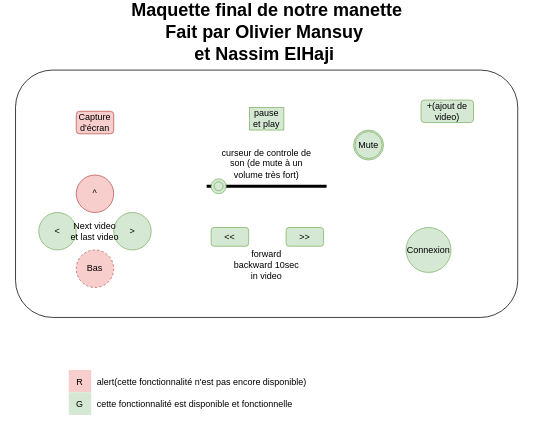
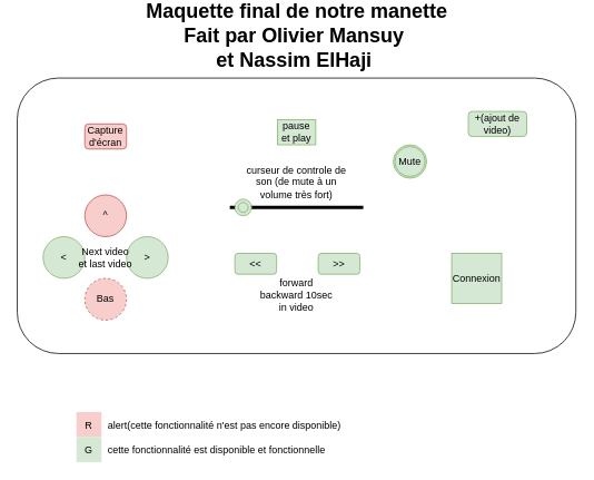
  <mxCell id="0" />
  <mxCell id="1" parent="0" />
  <mxCell id="2" value="" style="rounded=1;whiteSpace=wrap;html=1;" vertex="1" parent="1"><mxGeometry x="20" y="90" width="670" height="330" as="geometry" /></mxCell>
- <mxCell id="3" value="Connexion" style="ellipse;whiteSpace=wrap;html=1;aspect=fixed;fillColor=#d5e8d4;strokeColor=#82b366;" vertex="1" parent="1"><mxGeometry x="541" y="300" width="60" height="60" as="geometry" /></mxCell>
+ <mxCell id="3" value="Connexion" style="whiteSpace=wrap;html=1;aspect=fixed;fillColor=#d5e8d4;strokeColor=#82b366;rounded=0;" vertex="1" parent="1"><mxGeometry x="541" y="300" width="60" height="60" as="geometry" /></mxCell>
  <mxCell id="4" value="Bas" style="ellipse;whiteSpace=wrap;html=1;aspect=fixed;fillColor=#f8cecc;strokeColor=#b85450;dashed=1;" vertex="1" parent="1"><mxGeometry x="101" y="330" width="50" height="50" as="geometry" /></mxCell>
  <mxCell id="5" value="&amp;gt;" style="ellipse;whiteSpace=wrap;html=1;aspect=fixed;fillColor=#d5e8d4;strokeColor=#82b366;" vertex="1" parent="1"><mxGeometry x="151" y="280" width="50" height="50" as="geometry" /></mxCell>
  <mxCell id="6" value="&amp;lt;" style="ellipse;whiteSpace=wrap;html=1;aspect=fixed;fillColor=#d5e8d4;strokeColor=#82b366;" vertex="1" parent="1"><mxGeometry x="51" y="280" width="50" height="50" as="geometry" /></mxCell>
  <mxCell id="7" value="^" style="ellipse;whiteSpace=wrap;html=1;aspect=fixed;fillColor=#f8cecc;strokeColor=#b85450;" vertex="1" parent="1"><mxGeometry x="101" y="230" width="50" height="50" as="geometry" /></mxCell>
  <mxCell id="8" value="+(ajout de video)" style="rounded=1;whiteSpace=wrap;html=1;fillColor=#d5e8d4;strokeColor=#82b366;" vertex="1" parent="1"><mxGeometry x="561" y="130" width="70" height="30" as="geometry" /></mxCell>
  <mxCell id="9" value="Capture d'écran" style="rounded=1;whiteSpace=wrap;html=1;fillColor=#f8cecc;strokeColor=#b85450;" vertex="1" parent="1"><mxGeometry x="101" y="145" width="50" height="30" as="geometry" /></mxCell>
  <mxCell id="10" value="&amp;lt;&amp;lt;" style="rounded=1;whiteSpace=wrap;html=1;fillColor=#d5e8d4;strokeColor=#82b366;" vertex="1" parent="1"><mxGeometry x="281" y="300" width="50" height="25" as="geometry" /></mxCell>
  <mxCell id="11" value="&amp;gt;&amp;gt;" style="rounded=1;whiteSpace=wrap;html=1;fillColor=#d5e8d4;strokeColor=#82b366;" vertex="1" parent="1"><mxGeometry x="381" y="300" width="50" height="25" as="geometry" /></mxCell>
  <mxCell id="12" value="pause et play" style="rounded=0;whiteSpace=wrap;html=1;fillColor=#d5e8d4;strokeColor=#82b366;" vertex="1" parent="1"><mxGeometry x="332" y="140" width="46" height="30" as="geometry" /></mxCell>
  <mxCell id="13" value="Maquette final de notre manette&lt;div&gt;Fait par Olivier Mansuy&amp;nbsp;&lt;/div&gt;&lt;div&gt;et Nassim ElHaji&amp;nbsp;&lt;/div&gt;" style="text;strokeColor=none;fillColor=none;html=1;fontSize=24;fontStyle=1;verticalAlign=middle;align=center;" vertex="1" parent="1"><mxGeometry x="305" y="20" width="100" height="40" as="geometry" /></mxCell>
  <mxCell id="14" value="" style="shape=table;startSize=0;container=1;collapsible=1;childLayout=tableLayout;fixedRows=1;rowLines=0;fontStyle=0;align=center;resizeLast=1;strokeColor=none;fillColor=none;collapsible=0;whiteSpace=wrap;html=1;" vertex="1" parent="1"><mxGeometry x="91" y="490" width="390" height="30" as="geometry" /></mxCell>
  <mxCell id="15" value="" style="shape=tableRow;horizontal=0;startSize=0;swimlaneHead=0;swimlaneBody=0;fillColor=none;collapsible=0;dropTarget=0;points=[[0,0.5],[1,0.5]];portConstraint=eastwest;top=0;left=0;right=0;bottom=0;" vertex="1" parent="14"><mxGeometry width="390" height="30" as="geometry" /></mxCell>
  <mxCell id="16" value="R" style="shape=partialRectangle;connectable=0;fillColor=#f8cecc;top=0;left=0;bottom=0;right=0;editable=1;overflow=hidden;strokeColor=#b85450;" vertex="1" parent="15"><mxGeometry width="30" height="30" as="geometry"><mxRectangle width="30" height="30" as="alternateBounds" /></mxGeometry></mxCell>
  <mxCell id="17" value="alert(cette fonctionnalité n'est pas encore disponible)" style="shape=partialRectangle;connectable=0;fillColor=none;top=0;left=0;bottom=0;right=0;align=left;spacingLeft=6;overflow=hidden;" vertex="1" parent="15"><mxGeometry x="30" width="360" height="30" as="geometry"><mxRectangle width="360" height="30" as="alternateBounds" /></mxGeometry></mxCell>
  <mxCell id="18" value="Mute" style="shape=ext;double=1;rounded=1;whiteSpace=wrap;html=1;arcSize=50;fillColor=#d5e8d4;strokeColor=#82b366;" vertex="1" parent="1"><mxGeometry x="471" y="170" width="40" height="40" as="geometry" /></mxCell>
  <mxCell id="19" value="" style="line;strokeWidth=4;html=1;perimeter=backbonePerimeter;points=[];outlineConnect=0;" vertex="1" parent="1"><mxGeometry x="275" y="240" width="160" height="10" as="geometry" /></mxCell>
  <mxCell id="20" value="" style="ellipse;shape=doubleEllipse;whiteSpace=wrap;html=1;aspect=fixed;fillColor=#d5e8d4;strokeColor=#82b366;" vertex="1" parent="1"><mxGeometry x="281" y="235" width="20" height="20" as="geometry" /></mxCell>
  <mxCell id="21" value="curseur de controle de son (de mute à un volume très fort)" style="text;html=1;align=center;verticalAlign=middle;whiteSpace=wrap;rounded=0;" vertex="1" parent="1"><mxGeometry x="290" y="200" width="130" height="30" as="geometry" /></mxCell>
  <mxCell id="22" value="Next video et last video" style="text;html=1;align=center;verticalAlign=middle;whiteSpace=wrap;rounded=0;" vertex="1" parent="1"><mxGeometry x="91" y="290" width="70" height="30" as="geometry" /></mxCell>
  <mxCell id="23" value="forward backward 10sec in video" style="text;html=1;align=center;verticalAlign=middle;whiteSpace=wrap;rounded=0;" vertex="1" parent="1"><mxGeometry x="310" y="320" width="90" height="60" as="geometry" /></mxCell>
  <mxCell id="24" value="" style="shape=table;startSize=0;container=1;collapsible=1;childLayout=tableLayout;fixedRows=1;rowLines=0;fontStyle=0;align=center;resizeLast=1;strokeColor=none;fillColor=none;collapsible=0;whiteSpace=wrap;html=1;" vertex="1" parent="1"><mxGeometry x="91" y="520" width="390" height="30" as="geometry" /></mxCell>
  <mxCell id="25" value="" style="shape=tableRow;horizontal=0;startSize=0;swimlaneHead=0;swimlaneBody=0;fillColor=none;collapsible=0;dropTarget=0;points=[[0,0.5],[1,0.5]];portConstraint=eastwest;top=0;left=0;right=0;bottom=0;" vertex="1" parent="24"><mxGeometry width="390" height="30" as="geometry" /></mxCell>
  <mxCell id="26" value="G" style="shape=partialRectangle;connectable=0;fillColor=#d5e8d4;top=0;left=0;bottom=0;right=0;editable=1;overflow=hidden;strokeColor=#82b366;" vertex="1" parent="25"><mxGeometry width="30" height="30" as="geometry"><mxRectangle width="30" height="30" as="alternateBounds" /></mxGeometry></mxCell>
  <mxCell id="27" value="cette fonctionnalité est disponible et fonctionnelle" style="shape=partialRectangle;connectable=0;fillColor=none;top=0;left=0;bottom=0;right=0;align=left;spacingLeft=6;overflow=hidden;" vertex="1" parent="25"><mxGeometry x="30" width="360" height="30" as="geometry"><mxRectangle width="360" height="30" as="alternateBounds" /></mxGeometry></mxCell>
